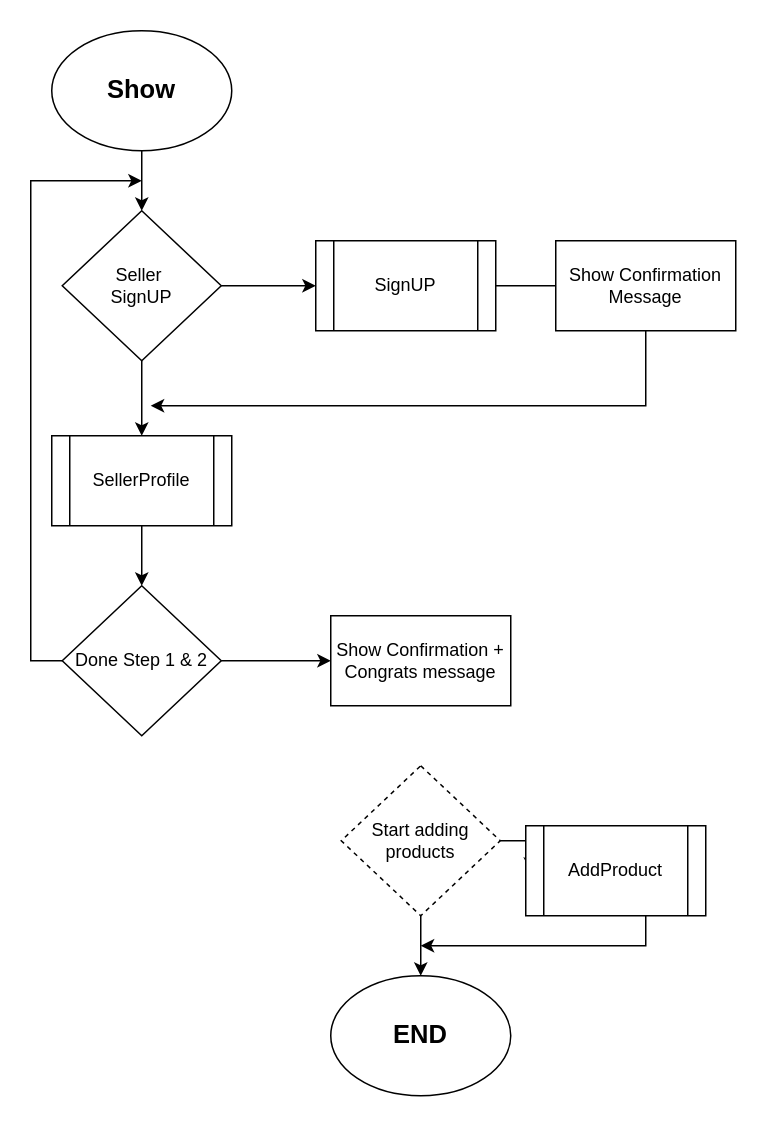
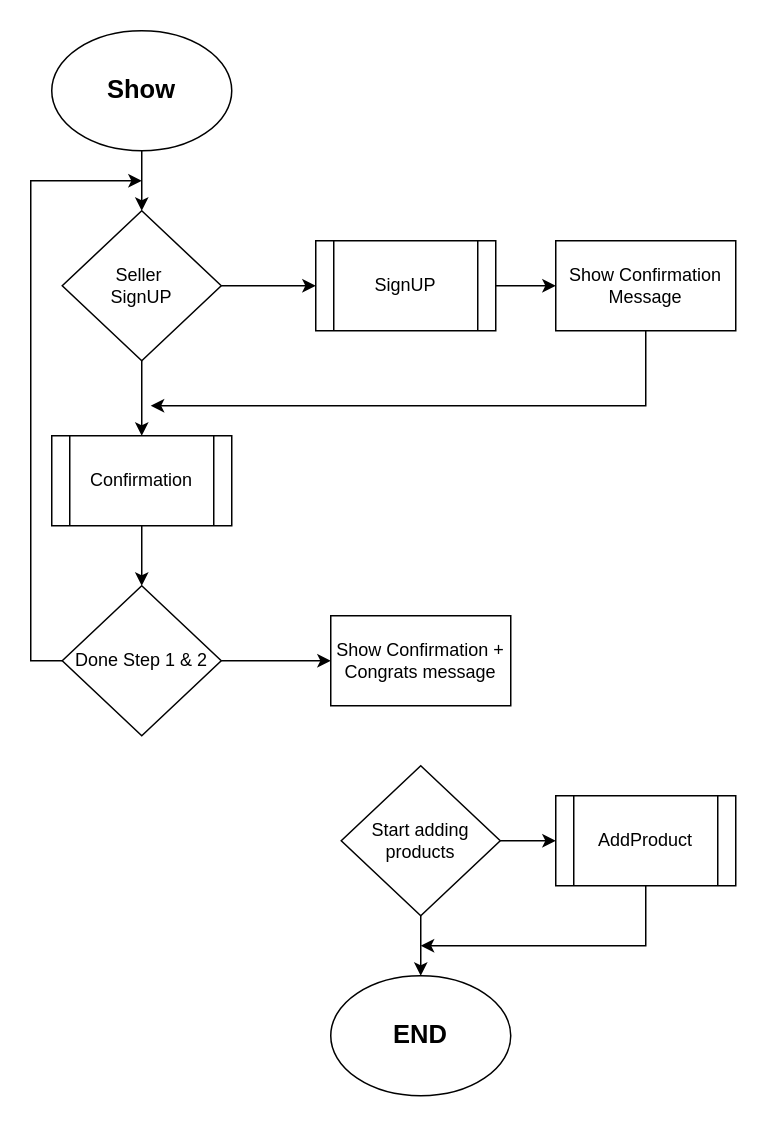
  <mxCell id="0" />
  <mxCell id="1" parent="0" />
  <mxCell id="2" value="" style="edgeStyle=orthogonalEdgeStyle;rounded=0;orthogonalLoop=1;jettySize=auto;html=1;" edge="1" parent="1" source="3" target="6"><mxGeometry relative="1" as="geometry" /></mxCell>
  <mxCell id="3" value="&lt;b&gt;&lt;font style=&quot;font-size: 17px&quot;&gt;Show&lt;/font&gt;&lt;/b&gt;" style="ellipse;whiteSpace=wrap;html=1;" vertex="1" parent="1"><mxGeometry x="34" y="20" width="120" height="80" as="geometry" /></mxCell>
  <mxCell id="4" value="" style="edgeStyle=orthogonalEdgeStyle;rounded=0;orthogonalLoop=1;jettySize=auto;html=1;" edge="1" parent="1" source="6" target="8"><mxGeometry relative="1" as="geometry" /></mxCell>
  <mxCell id="5" value="" style="edgeStyle=orthogonalEdgeStyle;rounded=0;orthogonalLoop=1;jettySize=auto;html=1;" edge="1" parent="1" source="6" target="12"><mxGeometry relative="1" as="geometry" /></mxCell>
  <mxCell id="6" value="Seller&amp;nbsp;&lt;br&gt;SignUP" style="rhombus;whiteSpace=wrap;html=1;" vertex="1" parent="1"><mxGeometry x="41" y="140" width="106" height="100" as="geometry" /></mxCell>
- <mxCell id="7" value="" style="edgeStyle=orthogonalEdgeStyle;rounded=0;orthogonalLoop=1;jettySize=auto;html=1;endArrow=none;" edge="1" parent="1" source="8" target="10"><mxGeometry relative="1" as="geometry" /></mxCell>
+ <mxCell id="7" value="" style="edgeStyle=orthogonalEdgeStyle;rounded=0;orthogonalLoop=1;jettySize=auto;html=1;" edge="1" parent="1" source="8" target="10"><mxGeometry relative="1" as="geometry" /></mxCell>
  <mxCell id="8" value="SignUP" style="shape=process;whiteSpace=wrap;html=1;backgroundOutline=1;" vertex="1" parent="1"><mxGeometry x="210" y="160" width="120" height="60" as="geometry" /></mxCell>
  <mxCell id="9" style="edgeStyle=orthogonalEdgeStyle;rounded=0;orthogonalLoop=1;jettySize=auto;html=1;" edge="1" parent="1" source="10"><mxGeometry relative="1" as="geometry"><mxPoint x="100" y="270" as="targetPoint" /><Array as="points"><mxPoint x="430" y="270" /></Array></mxGeometry></mxCell>
  <mxCell id="10" value="Show Confirmation Message" style="rounded=0;whiteSpace=wrap;html=1;" vertex="1" parent="1"><mxGeometry x="370" y="160" width="120" height="60" as="geometry" /></mxCell>
  <mxCell id="11" value="" style="edgeStyle=orthogonalEdgeStyle;rounded=0;orthogonalLoop=1;jettySize=auto;html=1;" edge="1" parent="1" source="12" target="15"><mxGeometry relative="1" as="geometry" /></mxCell>
- <mxCell id="12" value="SellerProfile" style="shape=process;whiteSpace=wrap;html=1;backgroundOutline=1;" vertex="1" parent="1"><mxGeometry x="34" y="290" width="120" height="60" as="geometry" /></mxCell>
+ <mxCell id="12" value="Confirmation" style="shape=process;whiteSpace=wrap;html=1;backgroundOutline=1;" vertex="1" parent="1"><mxGeometry x="34" y="290" width="120" height="60" as="geometry" /></mxCell>
  <mxCell id="13" value="" style="edgeStyle=orthogonalEdgeStyle;rounded=0;orthogonalLoop=1;jettySize=auto;html=1;" edge="1" parent="1" source="15" target="16"><mxGeometry relative="1" as="geometry" /></mxCell>
  <mxCell id="14" style="edgeStyle=orthogonalEdgeStyle;rounded=0;orthogonalLoop=1;jettySize=auto;html=1;" edge="1" parent="1" source="15"><mxGeometry relative="1" as="geometry"><mxPoint x="94" y="120" as="targetPoint" /><Array as="points"><mxPoint x="20" y="440" /><mxPoint x="20" y="120" /></Array></mxGeometry></mxCell>
  <mxCell id="15" value="Done Step 1 &amp;amp; 2" style="rhombus;whiteSpace=wrap;html=1;" vertex="1" parent="1"><mxGeometry x="41" y="390" width="106" height="100" as="geometry" /></mxCell>
  <mxCell id="16" value="Show Confirmation + Congrats message" style="rounded=0;whiteSpace=wrap;html=1;" vertex="1" parent="1"><mxGeometry x="220" y="410" width="120" height="60" as="geometry" /></mxCell>
  <mxCell id="17" value="" style="edgeStyle=orthogonalEdgeStyle;rounded=0;orthogonalLoop=1;jettySize=auto;html=1;" edge="1" parent="1" source="19" target="21"><mxGeometry relative="1" as="geometry" /></mxCell>
  <mxCell id="18" value="" style="edgeStyle=orthogonalEdgeStyle;rounded=0;orthogonalLoop=1;jettySize=auto;html=1;" edge="1" parent="1" source="19" target="22"><mxGeometry relative="1" as="geometry" /></mxCell>
- <mxCell id="19" value="Start adding products" style="rhombus;whiteSpace=wrap;html=1;dashed=1;" vertex="1" parent="1"><mxGeometry x="227" y="510" width="106" height="100" as="geometry" /></mxCell>
+ <mxCell id="19" value="Start adding products" style="rhombus;whiteSpace=wrap;html=1;" vertex="1" parent="1"><mxGeometry x="227" y="510" width="106" height="100" as="geometry" /></mxCell>
  <mxCell id="20" style="edgeStyle=orthogonalEdgeStyle;rounded=0;orthogonalLoop=1;jettySize=auto;html=1;" edge="1" parent="1" source="21"><mxGeometry relative="1" as="geometry"><mxPoint x="280" y="630" as="targetPoint" /><Array as="points"><mxPoint x="430" y="630" /></Array></mxGeometry></mxCell>
- <mxCell id="21" value="AddProduct" style="shape=process;whiteSpace=wrap;html=1;backgroundOutline=1;" vertex="1" parent="1"><mxGeometry x="350" y="550" width="120" height="60" as="geometry" /></mxCell>
+ <mxCell id="21" value="AddProduct" style="shape=process;whiteSpace=wrap;html=1;backgroundOutline=1;" vertex="1" parent="1"><mxGeometry x="370" y="530" width="120" height="60" as="geometry" /></mxCell>
  <mxCell id="22" value="&lt;b&gt;&lt;font style=&quot;font-size: 17px&quot;&gt;END&lt;/font&gt;&lt;/b&gt;" style="ellipse;whiteSpace=wrap;html=1;" vertex="1" parent="1"><mxGeometry x="220" y="650" width="120" height="80" as="geometry" /></mxCell>
